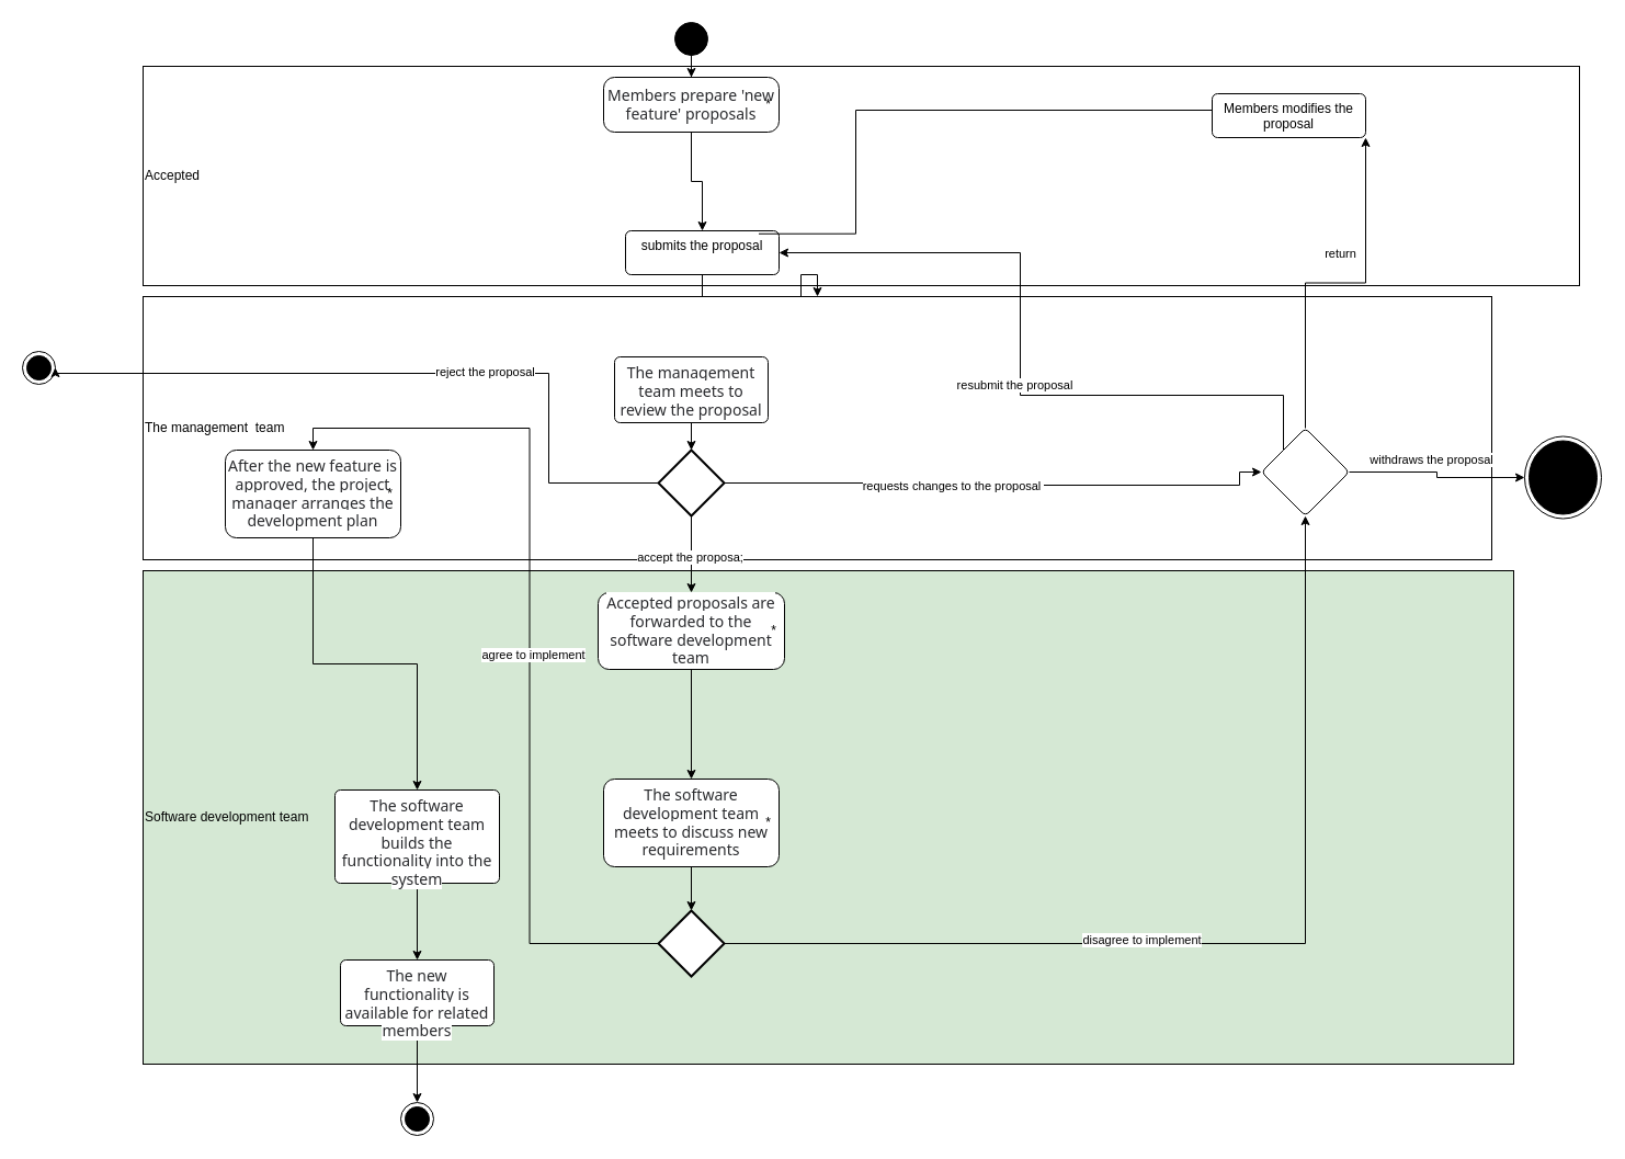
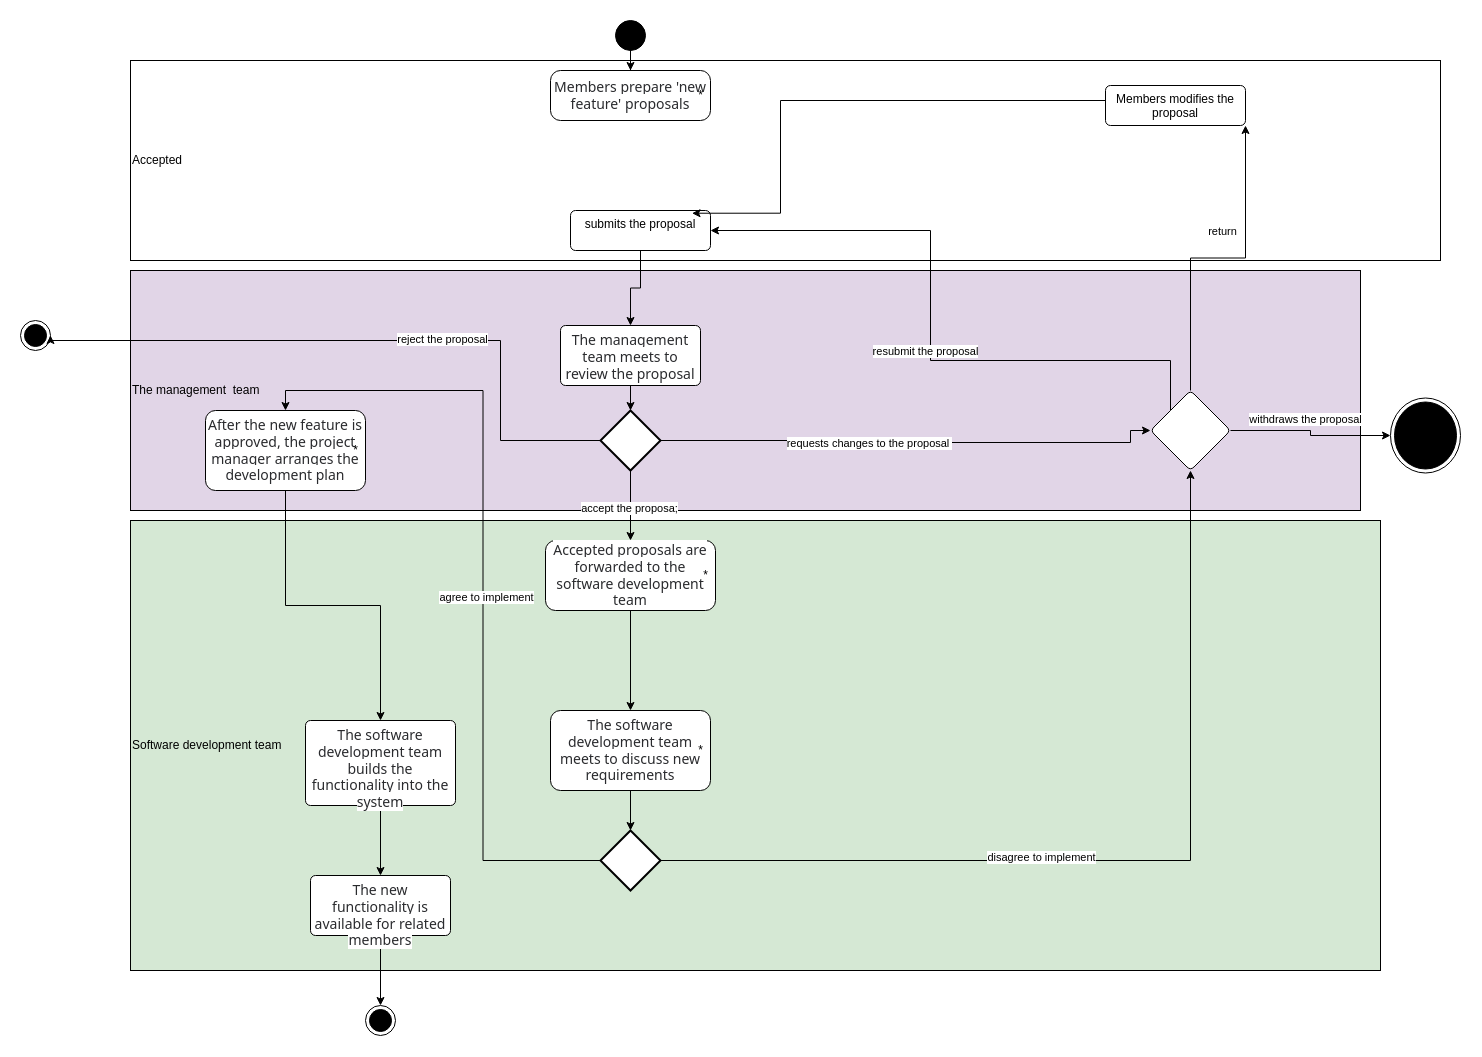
  <mxCell id="0" />
  <mxCell id="1" parent="0" />
  <mxCell id="2" value="Software development team" style="html=1;whiteSpace=wrap;align=left;fillColor=#d5e8d4;" parent="1" vertex="1"><mxGeometry x="130" y="520" width="1250" height="450" as="geometry" /></mxCell>
- <mxCell id="3" value="The management&amp;nbsp; team" style="html=1;whiteSpace=wrap;align=left;" parent="1" vertex="1"><mxGeometry x="130" y="270" width="1230" height="240" as="geometry" /></mxCell>
+ <mxCell id="3" value="The management&amp;nbsp; team" style="html=1;whiteSpace=wrap;align=left;fillColor=#e1d5e7;" parent="1" vertex="1"><mxGeometry x="130" y="270" width="1230" height="240" as="geometry" /></mxCell>
  <mxCell id="4" value="Accepted" style="html=1;whiteSpace=wrap;align=left;" parent="1" vertex="1"><mxGeometry x="130" y="60" width="1310" height="200" as="geometry" /></mxCell>
  <mxCell id="5" style="edgeStyle=orthogonalEdgeStyle;rounded=0;orthogonalLoop=1;jettySize=auto;html=1;entryX=0.5;entryY=0;entryDx=0;entryDy=0;" parent="1" source="6" target="11" edge="1"><mxGeometry relative="1" as="geometry"><mxPoint x="630" y="660" as="targetPoint" /></mxGeometry></mxCell>
  <mxCell id="6" value="&lt;span style=&quot;color: rgb(42, 43, 46); font-family: &amp;quot;PingFang SC&amp;quot;, &amp;quot;Segoe UI&amp;quot;, Arial, &amp;quot;Microsoft YaHei&amp;quot;, 微软雅黑, 宋体, &amp;quot;Malgun Gothic&amp;quot;, sans-serif; font-size: 14px; text-align: start; background-color: rgb(255, 255, 255);&quot;&gt;Accepted proposals are forwarded to the software development team&lt;/span&gt;" style="html=1;dashed=0;rounded=1;absoluteArcSize=1;arcSize=20;verticalAlign=middle;align=center;whiteSpace=wrap;" parent="1" vertex="1"><mxGeometry x="545" y="540" width="170" height="70" as="geometry" /></mxCell>
  <mxCell id="7" value="*" style="text;resizeWidth=0;resizeHeight=0;points=[];part=1;verticalAlign=middle;align=center;html=1;" parent="6" vertex="1"><mxGeometry x="1" y="0.5" width="20" height="20" relative="1" as="geometry"><mxPoint x="-20" y="-10" as="offset" /></mxGeometry></mxCell>
- <mxCell id="8" value="" style="edgeStyle=orthogonalEdgeStyle;rounded=0;orthogonalLoop=1;jettySize=auto;html=1;entryX=0.5;entryY=0;entryDx=0;entryDy=0;" parent="1" source="9" target="40" edge="1"><mxGeometry relative="1" as="geometry"><mxPoint x="630" y="210" as="targetPoint" /></mxGeometry></mxCell>
  <mxCell id="9" value="&lt;span style=&quot;color: rgb(42, 43, 46); font-family: &amp;quot;PingFang SC&amp;quot;, &amp;quot;Segoe UI&amp;quot;, Arial, &amp;quot;Microsoft YaHei&amp;quot;, 微软雅黑, 宋体, &amp;quot;Malgun Gothic&amp;quot;, sans-serif; font-size: 14px; text-align: start; background-color: rgb(255, 255, 255);&quot;&gt;Members prepare 'new feature' proposals&lt;/span&gt;" style="html=1;dashed=0;rounded=1;absoluteArcSize=1;arcSize=20;verticalAlign=middle;align=center;whiteSpace=wrap;" parent="1" vertex="1"><mxGeometry x="550" y="70" width="160" height="50" as="geometry" /></mxCell>
  <mxCell id="10" value="*" style="text;resizeWidth=0;resizeHeight=0;points=[];part=1;verticalAlign=middle;align=center;html=1;" parent="9" vertex="1"><mxGeometry x="1" y="0.5" width="20" height="20" relative="1" as="geometry"><mxPoint x="-20" y="-10" as="offset" /></mxGeometry></mxCell>
  <mxCell id="11" value="&lt;span style=&quot;color: rgb(42, 43, 46); font-family: &amp;quot;PingFang SC&amp;quot;, &amp;quot;Segoe UI&amp;quot;, Arial, &amp;quot;Microsoft YaHei&amp;quot;, 微软雅黑, 宋体, &amp;quot;Malgun Gothic&amp;quot;, sans-serif; font-size: 14px; text-align: start; background-color: rgb(255, 255, 255);&quot;&gt;The software development team meets to discuss new requirements&lt;/span&gt;" style="html=1;dashed=0;rounded=1;absoluteArcSize=1;arcSize=20;verticalAlign=middle;align=center;whiteSpace=wrap;" parent="1" vertex="1"><mxGeometry x="550" y="710" width="160" height="80" as="geometry" /></mxCell>
  <mxCell id="12" value="*" style="text;resizeWidth=0;resizeHeight=0;points=[];part=1;verticalAlign=middle;align=center;html=1;" parent="11" vertex="1"><mxGeometry x="1" y="0.5" width="20" height="20" relative="1" as="geometry"><mxPoint x="-20" y="-10" as="offset" /></mxGeometry></mxCell>
  <mxCell id="13" style="edgeStyle=orthogonalEdgeStyle;rounded=0;orthogonalLoop=1;jettySize=auto;html=1;entryX=0.5;entryY=0;entryDx=0;entryDy=0;" parent="1" source="14" target="17" edge="1"><mxGeometry relative="1" as="geometry" /></mxCell>
  <mxCell id="14" value="&lt;span style=&quot;color: rgb(42, 43, 46); font-family: &amp;quot;PingFang SC&amp;quot;, &amp;quot;Segoe UI&amp;quot;, Arial, &amp;quot;Microsoft YaHei&amp;quot;, 微软雅黑, 宋体, &amp;quot;Malgun Gothic&amp;quot;, sans-serif; font-size: 14px; text-align: start; background-color: rgb(255, 255, 255);&quot;&gt;After the new feature is approved, the project manager arranges the development plan&lt;/span&gt;" style="html=1;dashed=0;rounded=1;absoluteArcSize=1;arcSize=20;verticalAlign=middle;align=center;whiteSpace=wrap;" parent="1" vertex="1"><mxGeometry x="205" y="410" width="160" height="80" as="geometry" /></mxCell>
  <mxCell id="15" value="*" style="text;resizeWidth=0;resizeHeight=0;points=[];part=1;verticalAlign=middle;align=center;html=1;" parent="14" vertex="1"><mxGeometry x="1" y="0.5" width="20" height="20" relative="1" as="geometry"><mxPoint x="-20" y="-10" as="offset" /></mxGeometry></mxCell>
  <mxCell id="16" style="edgeStyle=orthogonalEdgeStyle;rounded=0;orthogonalLoop=1;jettySize=auto;html=1;entryX=0.5;entryY=0;entryDx=0;entryDy=0;" parent="1" source="17" target="19" edge="1"><mxGeometry relative="1" as="geometry" /></mxCell>
  <mxCell id="17" value="&lt;span style=&quot;color: rgb(42, 43, 46); font-family: &amp;quot;PingFang SC&amp;quot;, &amp;quot;Segoe UI&amp;quot;, Arial, &amp;quot;Microsoft YaHei&amp;quot;, 微软雅黑, 宋体, &amp;quot;Malgun Gothic&amp;quot;, sans-serif; font-size: 14px; text-align: start; background-color: rgb(255, 255, 255);&quot;&gt;The software development team builds the functionality into the system&lt;/span&gt;" style="html=1;align=center;verticalAlign=top;rounded=1;absoluteArcSize=1;arcSize=10;dashed=0;whiteSpace=wrap;" parent="1" vertex="1"><mxGeometry x="305" y="720" width="150" height="85" as="geometry" /></mxCell>
  <mxCell id="18" style="edgeStyle=orthogonalEdgeStyle;rounded=0;orthogonalLoop=1;jettySize=auto;html=1;entryX=0.5;entryY=0;entryDx=0;entryDy=0;" parent="1" source="19" target="22" edge="1"><mxGeometry relative="1" as="geometry" /></mxCell>
  <mxCell id="19" value="&lt;span style=&quot;color: rgb(42, 43, 46); font-family: &amp;quot;PingFang SC&amp;quot;, &amp;quot;Segoe UI&amp;quot;, Arial, &amp;quot;Microsoft YaHei&amp;quot;, 微软雅黑, 宋体, &amp;quot;Malgun Gothic&amp;quot;, sans-serif; font-size: 14px; text-align: start; background-color: rgb(255, 255, 255);&quot;&gt;The new functionality is available for related members&lt;/span&gt;" style="html=1;align=center;verticalAlign=top;rounded=1;absoluteArcSize=1;arcSize=10;dashed=0;whiteSpace=wrap;" parent="1" vertex="1"><mxGeometry x="310" y="875" width="140" height="60" as="geometry" /></mxCell>
  <mxCell id="20" style="edgeStyle=orthogonalEdgeStyle;rounded=0;orthogonalLoop=1;jettySize=auto;html=1;entryX=0.5;entryY=0;entryDx=0;entryDy=0;" parent="1" source="21" target="9" edge="1"><mxGeometry relative="1" as="geometry" /></mxCell>
  <mxCell id="21" value="" style="ellipse;fillColor=strokeColor;html=1;" parent="1" vertex="1"><mxGeometry x="615" y="20" width="30" height="30" as="geometry" /></mxCell>
  <mxCell id="22" value="" style="ellipse;html=1;shape=endState;fillColor=strokeColor;" parent="1" vertex="1"><mxGeometry x="365" y="1005" width="30" height="30" as="geometry" /></mxCell>
  <mxCell id="23" style="edgeStyle=orthogonalEdgeStyle;rounded=0;orthogonalLoop=1;jettySize=auto;html=1;entryX=0.5;entryY=0;entryDx=0;entryDy=0;exitX=0.5;exitY=1;exitDx=0;exitDy=0;exitPerimeter=0;" parent="1" source="29" target="6" edge="1"><mxGeometry relative="1" as="geometry"><mxPoint x="630" y="490" as="targetPoint" /><mxPoint x="630" y="450" as="sourcePoint" /></mxGeometry></mxCell>
  <mxCell id="24" value="accept the proposa;" style="edgeLabel;html=1;align=center;verticalAlign=middle;resizable=0;points=[];" parent="23" vertex="1" connectable="0"><mxGeometry x="0.058" y="-2" relative="1" as="geometry"><mxPoint as="offset" /></mxGeometry></mxCell>
  <mxCell id="25" style="edgeStyle=orthogonalEdgeStyle;rounded=0;orthogonalLoop=1;jettySize=auto;html=1;exitX=0;exitY=0.5;exitDx=0;exitDy=0;exitPerimeter=0;entryX=1;entryY=0.5;entryDx=0;entryDy=0;" parent="1" source="29" target="38" edge="1"><mxGeometry relative="1" as="geometry"><mxPoint x="520" y="440.529" as="targetPoint" /><Array as="points"><mxPoint x="500" y="440" /><mxPoint x="500" y="340" /><mxPoint x="50" y="340" /></Array></mxGeometry></mxCell>
  <mxCell id="26" value="reject the proposal" style="edgeLabel;html=1;align=center;verticalAlign=middle;resizable=0;points=[];" parent="25" vertex="1" connectable="0"><mxGeometry x="-0.208" y="-2" relative="1" as="geometry"><mxPoint as="offset" /></mxGeometry></mxCell>
  <mxCell id="27" style="edgeStyle=orthogonalEdgeStyle;rounded=0;orthogonalLoop=1;jettySize=auto;html=1;exitX=1;exitY=0.5;exitDx=0;exitDy=0;exitPerimeter=0;entryX=0;entryY=0.5;entryDx=0;entryDy=0;" parent="1" source="29" target="47" edge="1"><mxGeometry relative="1" as="geometry"><mxPoint x="880" y="442.5" as="targetPoint" /><Array as="points"><mxPoint x="820" y="440" /><mxPoint x="820" y="442" /><mxPoint x="1130" y="442" /></Array></mxGeometry></mxCell>
  <mxCell id="28" value="requests changes to the proposal&amp;nbsp;" style="edgeLabel;html=1;align=center;verticalAlign=middle;resizable=0;points=[];" parent="27" vertex="1" connectable="0"><mxGeometry x="-0.222" y="2" relative="1" as="geometry"><mxPoint x="14" y="2" as="offset" /></mxGeometry></mxCell>
  <mxCell id="29" value="" style="strokeWidth=2;html=1;shape=mxgraph.flowchart.decision;whiteSpace=wrap;" parent="1" vertex="1"><mxGeometry x="600" y="410" width="60" height="60" as="geometry" /></mxCell>
  <mxCell id="30" style="edgeStyle=orthogonalEdgeStyle;rounded=0;orthogonalLoop=1;jettySize=auto;html=1;exitX=0;exitY=0.5;exitDx=0;exitDy=0;exitPerimeter=0;entryX=0.5;entryY=0;entryDx=0;entryDy=0;" parent="1" source="34" target="14" edge="1"><mxGeometry relative="1" as="geometry"><mxPoint x="450" y="950" as="targetPoint" /></mxGeometry></mxCell>
  <mxCell id="31" value="agree to implement" style="edgeLabel;html=1;align=center;verticalAlign=middle;resizable=0;points=[];" parent="30" vertex="1" connectable="0"><mxGeometry x="-0.053" y="-4" relative="1" as="geometry"><mxPoint x="-1" as="offset" /></mxGeometry></mxCell>
  <mxCell id="32" style="edgeStyle=orthogonalEdgeStyle;rounded=0;orthogonalLoop=1;jettySize=auto;html=1;exitX=1;exitY=0.5;exitDx=0;exitDy=0;exitPerimeter=0;entryX=0.5;entryY=1;entryDx=0;entryDy=0;" parent="1" source="34" target="47" edge="1"><mxGeometry relative="1" as="geometry"><mxPoint x="950" y="450" as="targetPoint" /></mxGeometry></mxCell>
  <mxCell id="33" value="disagree to implement" style="edgeLabel;html=1;align=center;verticalAlign=middle;resizable=0;points=[];" parent="32" vertex="1" connectable="0"><mxGeometry x="-0.172" y="4" relative="1" as="geometry"><mxPoint x="-1" as="offset" /></mxGeometry></mxCell>
  <mxCell id="34" value="" style="strokeWidth=2;html=1;shape=mxgraph.flowchart.decision;whiteSpace=wrap;" parent="1" vertex="1"><mxGeometry x="600" y="830" width="60" height="60" as="geometry" /></mxCell>
  <mxCell id="35" style="edgeStyle=orthogonalEdgeStyle;rounded=0;orthogonalLoop=1;jettySize=auto;html=1;entryX=0.5;entryY=0;entryDx=0;entryDy=0;entryPerimeter=0;" parent="1" source="11" target="34" edge="1"><mxGeometry relative="1" as="geometry"><mxPoint x="630" y="790" as="targetPoint" /></mxGeometry></mxCell>
  <mxCell id="36" value="&lt;span style=&quot;color: rgb(42, 43, 46); font-family: &amp;quot;PingFang SC&amp;quot;, &amp;quot;Segoe UI&amp;quot;, Arial, &amp;quot;Microsoft YaHei&amp;quot;, 微软雅黑, 宋体, &amp;quot;Malgun Gothic&amp;quot;, sans-serif; font-size: 14px; text-align: start; background-color: rgb(255, 255, 255);&quot;&gt;The management team meets to review the proposal&lt;/span&gt;" style="html=1;align=center;verticalAlign=top;rounded=1;absoluteArcSize=1;arcSize=10;dashed=0;whiteSpace=wrap;" parent="1" vertex="1"><mxGeometry x="560" y="325" width="140" height="60" as="geometry" /></mxCell>
  <mxCell id="37" style="edgeStyle=orthogonalEdgeStyle;rounded=0;orthogonalLoop=1;jettySize=auto;html=1;entryX=0.5;entryY=0;entryDx=0;entryDy=0;entryPerimeter=0;" parent="1" source="36" target="29" edge="1"><mxGeometry relative="1" as="geometry" /></mxCell>
  <mxCell id="38" value="" style="ellipse;html=1;shape=endState;fillColor=strokeColor;" parent="1" vertex="1"><mxGeometry x="20" y="320" width="30" height="30" as="geometry" /></mxCell>
- <mxCell id="39" style="edgeStyle=orthogonalEdgeStyle;rounded=0;orthogonalLoop=1;jettySize=auto;html=1;" parent="1" source="40" target="3" edge="1"><mxGeometry relative="1" as="geometry" /></mxCell>
+ <mxCell id="39" style="edgeStyle=orthogonalEdgeStyle;rounded=0;orthogonalLoop=1;jettySize=auto;html=1;entryX=0.5;entryY=0;entryDx=0;entryDy=0;" parent="1" source="40" target="36" edge="1"><mxGeometry relative="1" as="geometry" /></mxCell>
  <mxCell id="40" value="submits the proposal" style="html=1;align=center;verticalAlign=top;rounded=1;absoluteArcSize=1;arcSize=10;dashed=0;whiteSpace=wrap;" parent="1" vertex="1"><mxGeometry x="570" y="210" width="140" height="40" as="geometry" /></mxCell>
  <mxCell id="41" style="edgeStyle=orthogonalEdgeStyle;rounded=0;orthogonalLoop=1;jettySize=auto;html=1;entryX=1;entryY=0.5;entryDx=0;entryDy=0;" parent="1" source="47" target="40" edge="1"><mxGeometry relative="1" as="geometry"><mxPoint x="1170" y="210" as="targetPoint" /><Array as="points"><mxPoint x="1170" y="360" /><mxPoint x="930" y="360" /><mxPoint x="930" y="230" /></Array></mxGeometry></mxCell>
  <mxCell id="42" value="resubmit the proposal" style="edgeLabel;html=1;align=center;verticalAlign=middle;resizable=0;points=[];" parent="41" vertex="1" connectable="0"><mxGeometry x="-0.064" y="6" relative="1" as="geometry"><mxPoint as="offset" /></mxGeometry></mxCell>
  <mxCell id="43" style="edgeStyle=orthogonalEdgeStyle;rounded=0;orthogonalLoop=1;jettySize=auto;html=1;exitX=1;exitY=0.5;exitDx=0;exitDy=0;entryX=0;entryY=0.5;entryDx=0;entryDy=0;" parent="1" source="47" target="48" edge="1"><mxGeometry relative="1" as="geometry"><mxPoint x="1350" y="434.333" as="targetPoint" /></mxGeometry></mxCell>
  <mxCell id="44" value="withdraws the proposal" style="edgeLabel;html=1;align=center;verticalAlign=middle;resizable=0;points=[];" parent="43" vertex="1" connectable="0"><mxGeometry x="-0.1" y="12" relative="1" as="geometry"><mxPoint as="offset" /></mxGeometry></mxCell>
  <mxCell id="45" style="edgeStyle=orthogonalEdgeStyle;rounded=0;orthogonalLoop=1;jettySize=auto;html=1;entryX=1;entryY=1;entryDx=0;entryDy=0;" parent="1" source="47" target="49" edge="1"><mxGeometry relative="1" as="geometry" /></mxCell>
  <mxCell id="46" value="return&lt;div&gt;&lt;br&gt;&lt;/div&gt;" style="edgeLabel;html=1;align=center;verticalAlign=middle;resizable=0;points=[];" parent="45" vertex="1" connectable="0"><mxGeometry x="0.139" y="-1" relative="1" as="geometry"><mxPoint x="-18" y="-21" as="offset" /></mxGeometry></mxCell>
  <mxCell id="47" value="" style="rhombus;whiteSpace=wrap;html=1;verticalAlign=top;rounded=1;arcSize=10;dashed=0;" parent="1" vertex="1"><mxGeometry x="1150" y="390" width="80" height="80" as="geometry" /></mxCell>
  <mxCell id="48" value="" style="ellipse;html=1;shape=endState;fillColor=strokeColor;" parent="1" vertex="1"><mxGeometry x="1390" y="397.5" width="70" height="75" as="geometry" /></mxCell>
  <mxCell id="49" value="Members modifies the proposal" style="html=1;align=center;verticalAlign=top;rounded=1;absoluteArcSize=1;arcSize=10;dashed=0;whiteSpace=wrap;" parent="1" vertex="1"><mxGeometry x="1105" y="85" width="140" height="40" as="geometry" /></mxCell>
- <mxCell id="50" style="edgeStyle=orthogonalEdgeStyle;rounded=0;orthogonalLoop=1;jettySize=auto;html=1;exitX=0;exitY=0.75;exitDx=0;exitDy=0;entryX=0.868;entryY=0.068;entryDx=0;entryDy=0;entryPerimeter=0;endArrow=none;" parent="1" source="49" target="40" edge="1"><mxGeometry relative="1" as="geometry"><Array as="points"><mxPoint x="780" y="100" /><mxPoint x="780" y="213" /></Array></mxGeometry></mxCell>
+ <mxCell id="50" style="edgeStyle=orthogonalEdgeStyle;rounded=0;orthogonalLoop=1;jettySize=auto;html=1;exitX=0;exitY=0.75;exitDx=0;exitDy=0;entryX=0.868;entryY=0.068;entryDx=0;entryDy=0;entryPerimeter=0;" parent="1" source="49" target="40" edge="1"><mxGeometry relative="1" as="geometry"><Array as="points"><mxPoint x="780" y="100" /><mxPoint x="780" y="213" /></Array></mxGeometry></mxCell>
